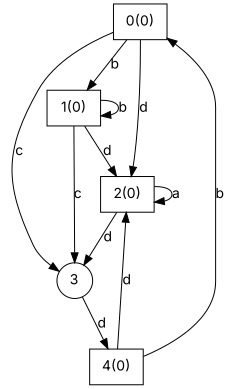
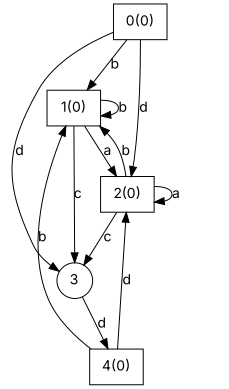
  digraph {
    fontname=Inter
    node [fontname=Inter shape=box]
    edge [fontname=Inter]
    n1 [label="0(0)"]
    n2 [label="1(0)"]
    n3 [label="2(0)"]
    n4 [label=3 shape=circle]
    n5 [label="4(0)"]
    n1 -> n2 [label=b]
    n1 -> n3 [label=d]
-   n1 -> n4 [label=c]
+   n1 -> n4 [label=d]
    n2 -> n2 [label=b]
-   n2 -> n3 [label=d]
+   n2 -> n3 [label=a]
    n2 -> n4 [label=c]
+   n3 -> n2 [label=b]
    n3 -> n3 [label=a]
-   n3 -> n4 [label=d]
+   n3 -> n4 [label=c]
    n4 -> n5 [label=d]
-   n5 -> n1 [label=b]
+   n5 -> n2 [label=b]
    n5 -> n3 [label=d]
  }
